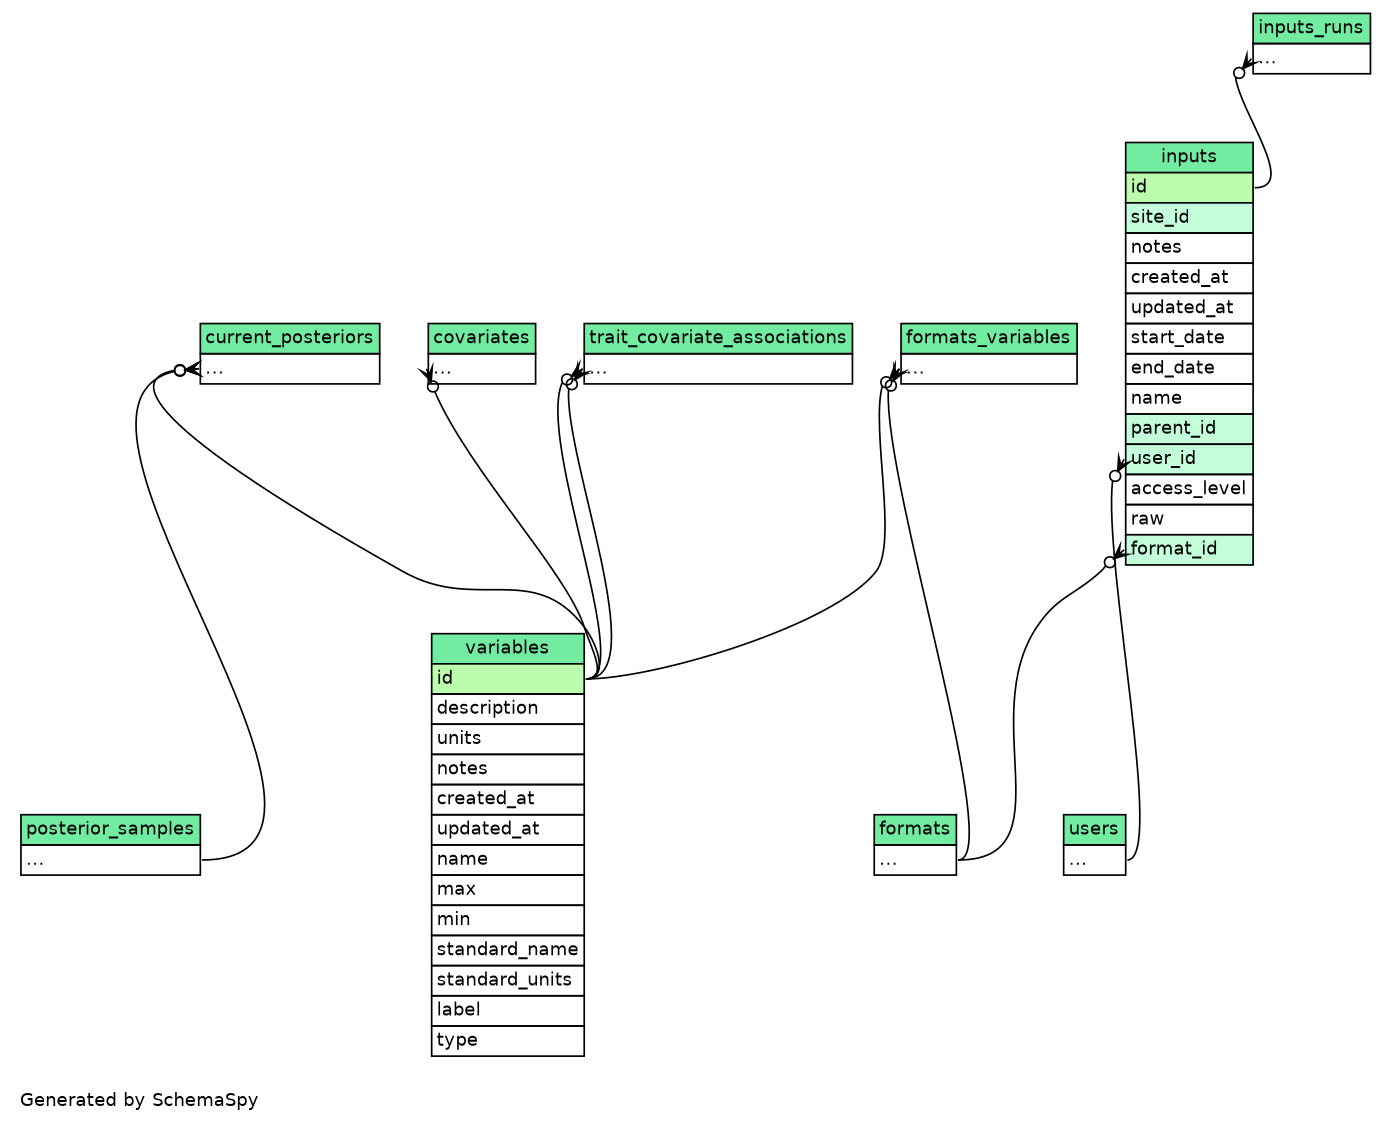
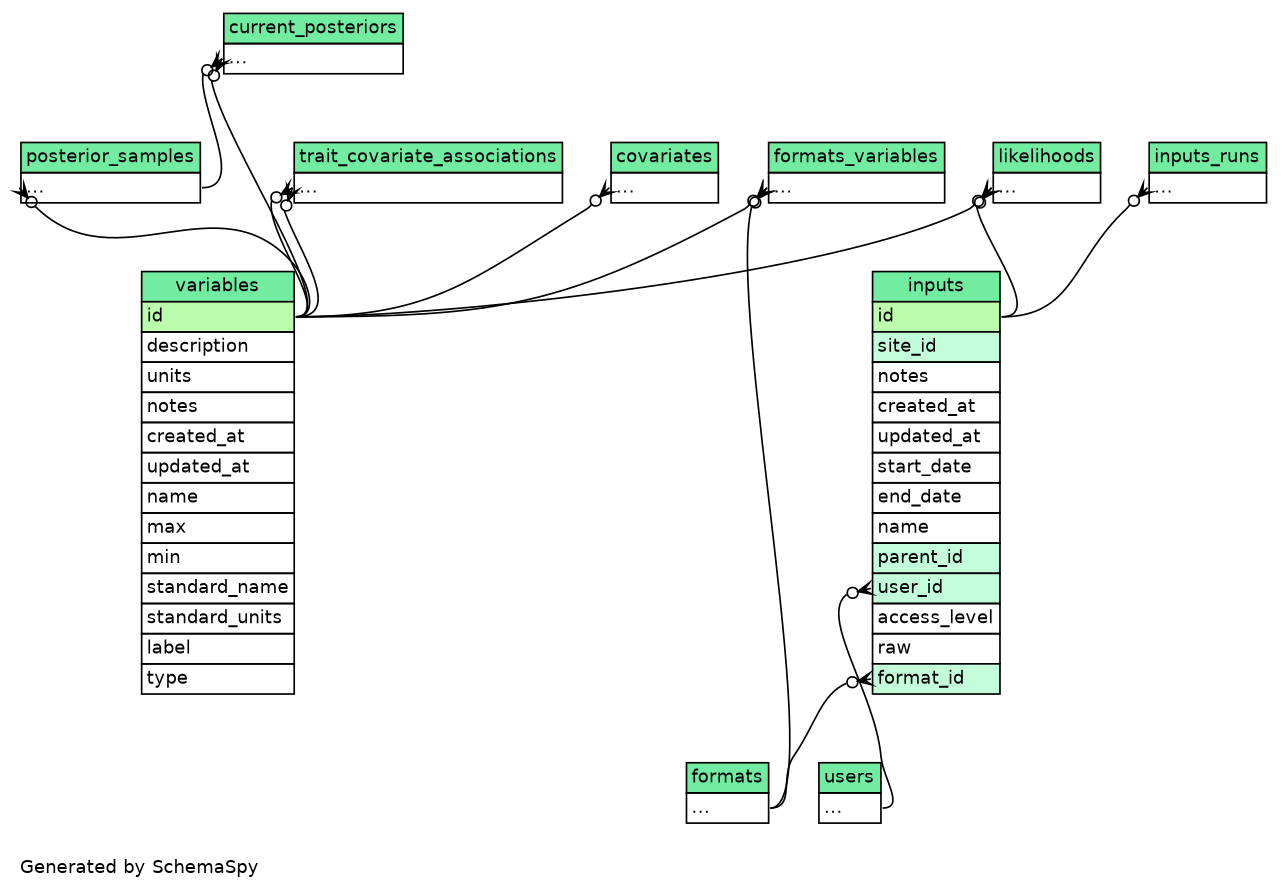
  digraph {
    bgcolor="#ffffff"
    fontname=Helvetica
    fontsize=11
    label="\nGenerated by SchemaSpy"
    labeljust=l
    nodesep=0.18
    rankdir=TB
    ranksep=0.46
    node [fontname=Helvetica fontsize=11 shape=plaintext]
    edge [arrowhead=none arrowsize=0.8 arrowtail=crowodot dir=back headport="id:e" tailport="elipses:w"]
    n1 [label=<     <TABLE BORDER="0" CELLBORDER="1" CELLSPACING="0" BGCOLOR="#FFFFFF">       <TR><TD COLSPAN="4" BGCOLOR="#72ECA1" ALIGN="CENTER">covariates</TD></TR>       <TR><TD PORT="elipses" COLSPAN="4" ALIGN="LEFT">...</TD></TR>     </TABLE>>]
    n2 [label=<     <TABLE BORDER="0" CELLBORDER="1" CELLSPACING="0" BGCOLOR="#FFFFFF">       <TR><TD COLSPAN="4" BGCOLOR="#72ECA1" ALIGN="CENTER">variables</TD></TR>       <TR><TD PORT="id" COLSPAN="4" BGCOLOR="#bcfdad !important" ALIGN="LEFT">id</TD></TR>       <TR><TD PORT="description" COLSPAN="4" ALIGN="LEFT">description</TD></TR>       <TR><TD PORT="units" COLSPAN="4" ALIGN="LEFT">units</TD></TR>       <TR><TD PORT="notes" COLSPAN="4" ALIGN="LEFT">notes</TD></TR>       <TR><TD PORT="created_at" COLSPAN="4" ALIGN="LEFT">created_at</TD></TR>       <TR><TD PORT="updated_at" COLSPAN="4" ALIGN="LEFT">updated_at</TD></TR>       <TR><TD PORT="name" COLSPAN="4" ALIGN="LEFT">name</TD></TR>       <TR><TD PORT="max" COLSPAN="4" ALIGN="LEFT">max</TD></TR>       <TR><TD PORT="min" COLSPAN="4" ALIGN="LEFT">min</TD></TR>       <TR><TD PORT="standard_name" COLSPAN="4" ALIGN="LEFT">standard_name</TD></TR>       <TR><TD PORT="standard_units" COLSPAN="4" ALIGN="LEFT">standard_units</TD></TR>       <TR><TD PORT="label" COLSPAN="4" ALIGN="LEFT">label</TD></TR>       <TR><TD PORT="type" COLSPAN="4" ALIGN="LEFT">type</TD></TR>     </TABLE>>]
    n3 [label=<     <TABLE BORDER="0" CELLBORDER="1" CELLSPACING="0" BGCOLOR="#FFFFFF">       <TR><TD COLSPAN="4" BGCOLOR="#72ECA1" ALIGN="CENTER">current_posteriors</TD></TR>       <TR><TD PORT="elipses" COLSPAN="4" ALIGN="LEFT">...</TD></TR>     </TABLE>>]
    n4 [label=<     <TABLE BORDER="0" CELLBORDER="1" CELLSPACING="0" BGCOLOR="#FFFFFF">       <TR><TD COLSPAN="4" BGCOLOR="#72ECA1" ALIGN="CENTER">posterior_samples</TD></TR>       <TR><TD PORT="elipses" COLSPAN="4" ALIGN="LEFT">...</TD></TR>     </TABLE>>]
    n5 [label=<     <TABLE BORDER="0" CELLBORDER="1" CELLSPACING="0" BGCOLOR="#FFFFFF">       <TR><TD COLSPAN="4" BGCOLOR="#72ECA1" ALIGN="CENTER">formats_variables</TD></TR>       <TR><TD PORT="elipses" COLSPAN="4" ALIGN="LEFT">...</TD></TR>     </TABLE>>]
    n6 [label=<     <TABLE BORDER="0" CELLBORDER="1" CELLSPACING="0" BGCOLOR="#FFFFFF">       <TR><TD COLSPAN="4" BGCOLOR="#72ECA1" ALIGN="CENTER">formats</TD></TR>       <TR><TD PORT="elipses" COLSPAN="4" ALIGN="LEFT">...</TD></TR>     </TABLE>>]
    n7 [label=<     <TABLE BORDER="0" CELLBORDER="1" CELLSPACING="0" BGCOLOR="#FFFFFF">       <TR><TD COLSPAN="4" BGCOLOR="#72ECA1" ALIGN="CENTER">inputs</TD></TR>       <TR><TD PORT="id" COLSPAN="4" BGCOLOR="#bcfdad !important" ALIGN="LEFT">id</TD></TR>       <TR><TD PORT="site_id" COLSPAN="4" BGCOLOR="#c4fdda !important" ALIGN="LEFT">site_id</TD></TR>       <TR><TD PORT="notes" COLSPAN="4" ALIGN="LEFT">notes</TD></TR>       <TR><TD PORT="created_at" COLSPAN="4" ALIGN="LEFT">created_at</TD></TR>       <TR><TD PORT="updated_at" COLSPAN="4" ALIGN="LEFT">updated_at</TD></TR>       <TR><TD PORT="start_date" COLSPAN="4" ALIGN="LEFT">start_date</TD></TR>       <TR><TD PORT="end_date" COLSPAN="4" ALIGN="LEFT">end_date</TD></TR>       <TR><TD PORT="name" COLSPAN="4" ALIGN="LEFT">name</TD></TR>       <TR><TD PORT="parent_id" COLSPAN="4" BGCOLOR="#c4fdda !important" ALIGN="LEFT">parent_id</TD></TR>       <TR><TD PORT="user_id" COLSPAN="4" BGCOLOR="#c4fdda !important" ALIGN="LEFT">user_id</TD></TR>       <TR><TD PORT="access_level" COLSPAN="4" ALIGN="LEFT">access_level</TD></TR>       <TR><TD PORT="raw" COLSPAN="4" ALIGN="LEFT">raw</TD></TR>       <TR><TD PORT="format_id" COLSPAN="4" BGCOLOR="#c4fdda !important" ALIGN="LEFT">format_id</TD></TR>     </TABLE>>]
    n8 [label=<     <TABLE BORDER="0" CELLBORDER="1" CELLSPACING="0" BGCOLOR="#FFFFFF">       <TR><TD COLSPAN="4" BGCOLOR="#72ECA1" ALIGN="CENTER">users</TD></TR>       <TR><TD PORT="elipses" COLSPAN="4" ALIGN="LEFT">...</TD></TR>     </TABLE>>]
    n9 [label=<     <TABLE BORDER="0" CELLBORDER="1" CELLSPACING="0" BGCOLOR="#FFFFFF">       <TR><TD COLSPAN="4" BGCOLOR="#72ECA1" ALIGN="CENTER">inputs_runs</TD></TR>       <TR><TD PORT="elipses" COLSPAN="4" ALIGN="LEFT">...</TD></TR>     </TABLE>>]
+   n10 [label=<     <TABLE BORDER="0" CELLBORDER="1" CELLSPACING="0" BGCOLOR="#FFFFFF">       <TR><TD COLSPAN="4" BGCOLOR="#72ECA1" ALIGN="CENTER">likelihoods</TD></TR>       <TR><TD PORT="elipses" COLSPAN="4" ALIGN="LEFT">...</TD></TR>     </TABLE>>]
    n11 [label=<     <TABLE BORDER="0" CELLBORDER="1" CELLSPACING="0" BGCOLOR="#FFFFFF">       <TR><TD COLSPAN="4" BGCOLOR="#72ECA1" ALIGN="CENTER">trait_covariate_associations</TD></TR>       <TR><TD PORT="elipses" COLSPAN="4" ALIGN="LEFT">...</TD></TR>     </TABLE>>]
    n1 -> n2
    n3 -> n2
    n3 -> n4 [headport="elipses:e"]
+   n4 -> n2
    n5 -> n2
    n5 -> n6 [headport="elipses:e"]
    n7 -> n6 [headport="elipses:e" tailport="format_id:w"]
    n7 -> n8 [headport="elipses:e" tailport="user_id:w"]
    n9 -> n7
+   n10 -> n2
+   n10 -> n7
    n11 -> n2
    n11 -> n2
  }
